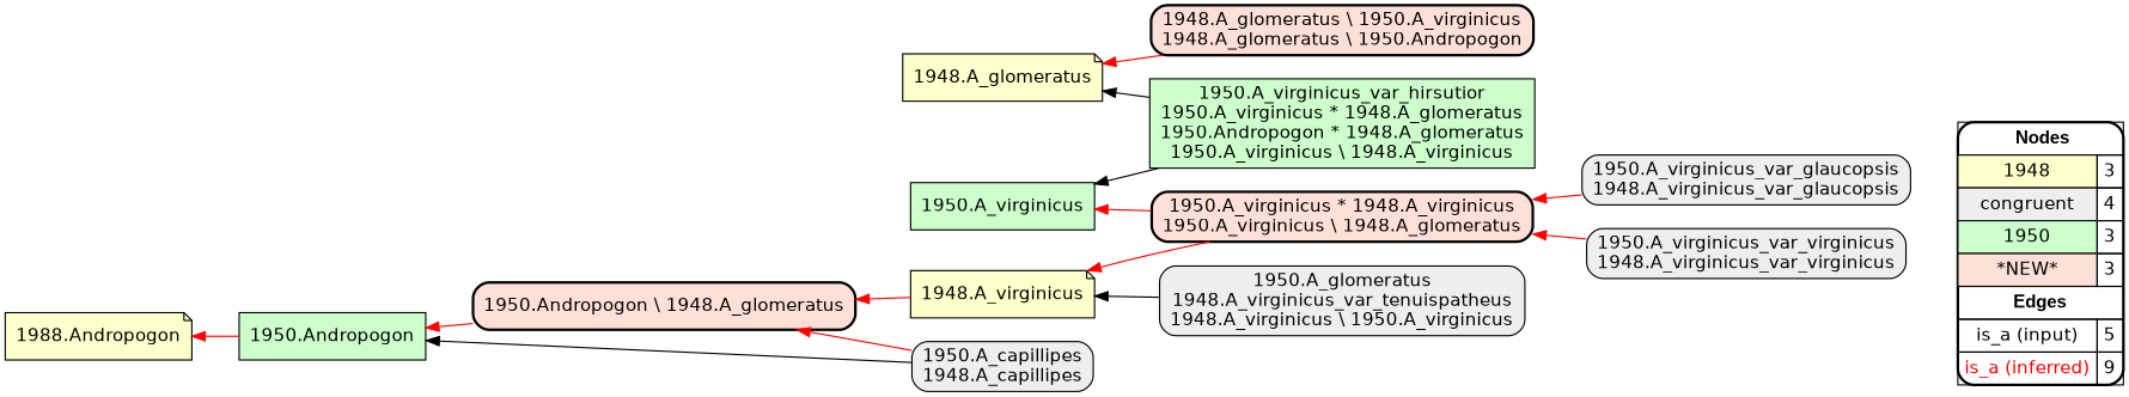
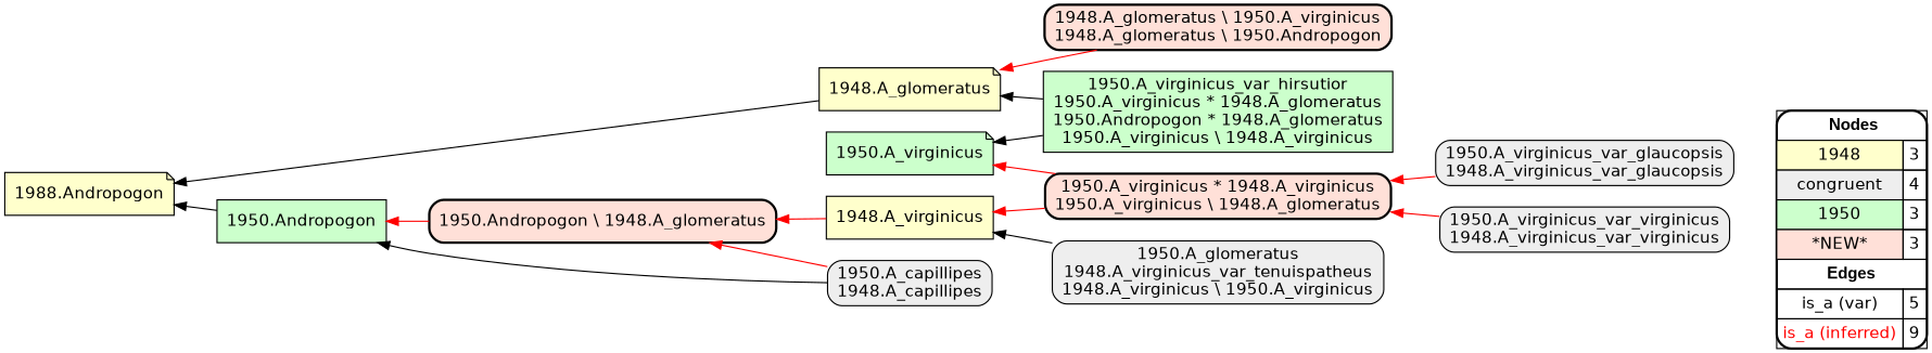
  digraph {
    rankdir=RL
    node [fillcolor="#EEEEEE" fontname=helvetica shape=box style=filled]
    edge [arrowhead=normal color="#FF0000" constraint=true penwidth=1 style=solid]
-   n1 [fillcolor=white label=<   <TABLE BORDER="0" CELLBORDER="1" CELLSPACING="0" CELLPADDING="4">  <TR> <TD COLSPAN="2"><font face="Arial Black"> Nodes</font></TD> </TR>  <TR>   <TD bgcolor="#FFFFCC" fontname="helvetica">1948</TD>   <TD>3</TD>   </TR>  <TR>   <TD bgcolor="#EEEEEE" fontname="helvetica">congruent</TD>   <TD>4</TD>   </TR>  <TR>   <TD bgcolor="#CCFFCC" fontname="helvetica">1950</TD>   <TD>3</TD>   </TR>  <TR>   <TD bgcolor="#FFE0D8" fontname="helvetica">*NEW*</TD>   <TD>3</TD>   </TR>  <TR> <TD COLSPAN="2"><font face = "Arial Black"> Edges </font></TD> </TR>  <TR>   <TD><font color ="#000000">is_a (input)</font></TD><TD>5</TD> </TR> <TR>   <TD><font color ="#FF0000">is_a (inferred)</font></TD><TD>9</TD> </TR> </TABLE>   > margin=0 style="filled,rounded,bold"]
+   n1 [fillcolor=white label=<   <TABLE BORDER="0" CELLBORDER="1" CELLSPACING="0" CELLPADDING="4">  <TR> <TD COLSPAN="2"><font face="Arial Black"> Nodes</font></TD> </TR>  <TR>   <TD bgcolor="#FFFFCC" fontname="helvetica">1948</TD>   <TD>3</TD>   </TR>  <TR>   <TD bgcolor="#EEEEEE" fontname="helvetica">congruent</TD>   <TD>4</TD>   </TR>  <TR>   <TD bgcolor="#CCFFCC" fontname="helvetica">1950</TD>   <TD>3</TD>   </TR>  <TR>   <TD bgcolor="#FFE0D8" fontname="helvetica">*NEW*</TD>   <TD>3</TD>   </TR>  <TR> <TD COLSPAN="2"><font face = "Arial Black"> Edges </font></TD> </TR>  <TR>   <TD><font color ="#000000">is_a (var)</font></TD><TD>5</TD> </TR> <TR>   <TD><font color ="#FF0000">is_a (inferred)</font></TD><TD>9</TD> </TR> </TABLE>   > margin=0 style="filled,rounded,bold"]
    n2 [fillcolor="#FFFFCC" label="1988.Andropogon" shape=note]
    "1948.A_glomeratus" [fillcolor="#FFFFCC" shape=note]
-   "1948.A_virginicus" [fillcolor="#FFFFCC" shape=note]
+   "1948.A_virginicus" [fillcolor="#FFFFCC"]
    "1950.Andropogon \\ 1948.A_glomeratus" [fillcolor="#FFE0D8" style="filled,rounded,bold"]
    "1950.Andropogon" [fillcolor="#CCFFCC"]
    "1950.A_virginicus_var_glaucopsis\n1948.A_virginicus_var_glaucopsis" [style="filled,rounded"]
    "1950.A_virginicus * 1948.A_virginicus\n1950.A_virginicus \\ 1948.A_glomeratus" [fillcolor="#FFE0D8" style="filled,rounded,bold"]
-   "1950.A_virginicus" [fillcolor="#CCFFCC"]
+   "1950.A_virginicus" [fillcolor="#CCFFCC" shape=note]
    "1950.A_capillipes\n1948.A_capillipes" [style="filled,rounded"]
    "1950.A_virginicus_var_virginicus\n1948.A_virginicus_var_virginicus" [style="filled,rounded"]
    "1950.A_glomeratus\n1948.A_virginicus_var_tenuispatheus\n1948.A_virginicus \\ 1950.A_virginicus" [style="filled,rounded"]
    "1950.A_virginicus_var_hirsutior\n1950.A_virginicus * 1948.A_glomeratus\n1950.Andropogon * 1948.A_glomeratus\n1950.A_virginicus \\ 1948.A_virginicus" [fillcolor="#CCFFCC"]
    "1948.A_glomeratus \\ 1950.A_virginicus\n1948.A_glomeratus \\ 1950.Andropogon" [fillcolor="#FFE0D8" style="filled,rounded,bold"]
    subgraph sub_1 {
      rank=source
      n1
    }
+   "1948.A_glomeratus" -> n2 [color="#000000"]
    "1948.A_virginicus" -> "1950.Andropogon \\ 1948.A_glomeratus"
    "1950.Andropogon \\ 1948.A_glomeratus" -> "1950.Andropogon"
-   "1950.Andropogon" -> n2
+   "1950.Andropogon" -> n2 [color="#000000"]
    "1950.A_virginicus_var_glaucopsis\n1948.A_virginicus_var_glaucopsis" -> "1950.A_virginicus * 1948.A_virginicus\n1950.A_virginicus \\ 1948.A_glomeratus"
    "1950.A_virginicus * 1948.A_virginicus\n1950.A_virginicus \\ 1948.A_glomeratus" -> "1948.A_virginicus"
    "1950.A_virginicus * 1948.A_virginicus\n1950.A_virginicus \\ 1948.A_glomeratus" -> "1950.A_virginicus"
    "1950.A_capillipes\n1948.A_capillipes" -> "1950.Andropogon \\ 1948.A_glomeratus"
    "1950.A_capillipes\n1948.A_capillipes" -> "1950.Andropogon" [color="#000000"]
    "1950.A_virginicus_var_virginicus\n1948.A_virginicus_var_virginicus" -> "1950.A_virginicus * 1948.A_virginicus\n1950.A_virginicus \\ 1948.A_glomeratus"
    "1950.A_glomeratus\n1948.A_virginicus_var_tenuispatheus\n1948.A_virginicus \\ 1950.A_virginicus" -> "1948.A_virginicus" [color="#000000"]
    "1950.A_virginicus_var_hirsutior\n1950.A_virginicus * 1948.A_glomeratus\n1950.Andropogon * 1948.A_glomeratus\n1950.A_virginicus \\ 1948.A_virginicus" -> "1948.A_glomeratus" [color="#000000"]
    "1950.A_virginicus_var_hirsutior\n1950.A_virginicus * 1948.A_glomeratus\n1950.Andropogon * 1948.A_glomeratus\n1950.A_virginicus \\ 1948.A_virginicus" -> "1950.A_virginicus" [color="#000000"]
    "1948.A_glomeratus \\ 1950.A_virginicus\n1948.A_glomeratus \\ 1950.Andropogon" -> "1948.A_glomeratus"
  }
